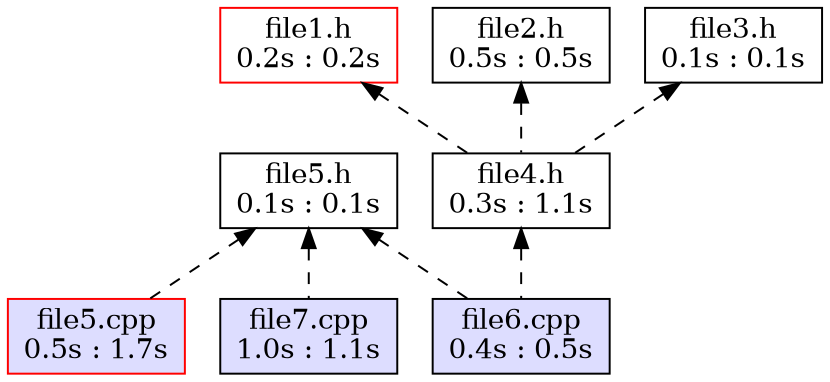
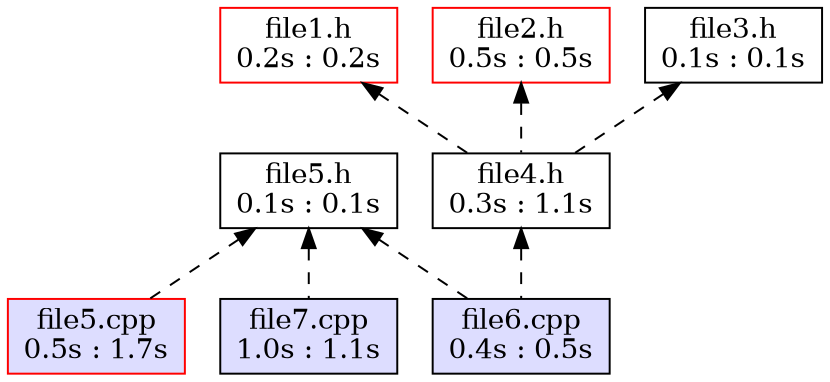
  digraph {
    node [shape=box]
    edge [dir=back style=dashed]
    n1 [color=red fillcolor="#DDDDFF" label="file5.cpp\n0.5s : 1.7s" style=filled]
    n2 [fillcolor="#DDDDFF" label="file6.cpp\n0.4s : 0.5s" style=filled]
    n3 [fillcolor="#DDDDFF" label="file7.cpp\n1.0s : 1.1s" style=filled]
    n4 [color=red label="file1.h\n0.2s : 0.2s"]
    n5 [color=black label="file4.h\n0.3s : 1.1s"]
-   n6 [label="file2.h\n0.5s : 0.5s"]
+   n6 [label="file2.h\n0.5s : 0.5s" color=red]
    n7 [label="file3.h\n0.1s : 0.1s"]
    n8 [label="file5.h\n0.1s : 0.1s"]
    subgraph sub_1 {
      n1
      n2
      n3
    }
    n4 -> n5
    n5 -> n2
    n6 -> n5
    n7 -> n5
    n8 -> n1
    n8 -> n2
    n8 -> n3
  }
